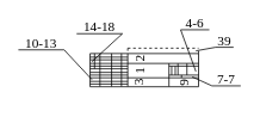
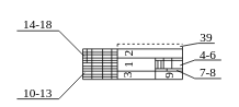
  <mxCell id="0" />
  <mxCell id="1" parent="0" />
  <mxCell id="2" value="" style="endArrow=none;html=1;" parent="1" edge="1"><mxGeometry width="50" height="50" relative="1" as="geometry"><mxPoint x="221" y="96" as="sourcePoint" /><mxPoint x="100" y="96" as="targetPoint" /></mxGeometry></mxCell>
  <mxCell id="3" value="" style="endArrow=none;html=1;fontSize=15;" edge="1" parent="1"><mxGeometry width="50" height="50" relative="1" as="geometry"><mxPoint x="100" y="96" as="sourcePoint" /><mxPoint x="100" y="59" as="targetPoint" /></mxGeometry></mxCell>
  <mxCell id="4" value="" style="endArrow=none;html=1;fontSize=15;" edge="1" parent="1"><mxGeometry width="50" height="50" relative="1" as="geometry"><mxPoint x="221" y="96" as="sourcePoint" /><mxPoint x="221" y="59" as="targetPoint" /></mxGeometry></mxCell>
  <mxCell id="5" value="" style="endArrow=none;html=1;fontSize=15;" edge="1" parent="1"><mxGeometry width="50" height="50" relative="1" as="geometry"><mxPoint x="100" y="59" as="sourcePoint" /><mxPoint x="221" y="59" as="targetPoint" /></mxGeometry></mxCell>
- <mxCell id="6" value="&lt;font face=&quot;Verdana&quot; style=&quot;font-size: 15px&quot;&gt;7-7&lt;/font&gt;" style="text;html=1;strokeColor=none;fillColor=none;align=center;verticalAlign=middle;whiteSpace=wrap;rounded=0;fontSize=15;" vertex="1" parent="1"><mxGeometry x="236" y="79" width="32" height="16" as="geometry" /></mxCell>
+ <mxCell id="6" value="&lt;font face=&quot;Verdana&quot; style=&quot;font-size: 15px&quot;&gt;7-8&lt;/font&gt;" style="text;html=1;strokeColor=none;fillColor=none;align=center;verticalAlign=middle;whiteSpace=wrap;rounded=0;fontSize=15;" vertex="1" parent="1"><mxGeometry x="236" y="79" width="32" height="16" as="geometry" /></mxCell>
  <mxCell id="7" value="" style="endArrow=none;html=1;fontSize=15;" edge="1" parent="1"><mxGeometry width="50" height="50" relative="1" as="geometry"><mxPoint x="105" y="76" as="sourcePoint" /><mxPoint x="105" y="59.003" as="targetPoint" /></mxGeometry></mxCell>
  <mxCell id="8" value="" style="endArrow=none;html=1;fontSize=15;" edge="1" parent="1"><mxGeometry width="50" height="50" relative="1" as="geometry"><mxPoint x="111" y="95.67" as="sourcePoint" /><mxPoint x="111" y="59.003" as="targetPoint" /></mxGeometry></mxCell>
  <mxCell id="9" value="" style="endArrow=none;html=1;fontSize=15;" edge="1" parent="1"><mxGeometry width="50" height="50" relative="1" as="geometry"><mxPoint x="124" y="95.67" as="sourcePoint" /><mxPoint x="124" y="59.003" as="targetPoint" /></mxGeometry></mxCell>
  <mxCell id="10" value="" style="endArrow=none;html=1;fontSize=15;" edge="1" parent="1"><mxGeometry width="50" height="50" relative="1" as="geometry"><mxPoint x="135" y="95.67" as="sourcePoint" /><mxPoint x="135" y="59.003" as="targetPoint" /></mxGeometry></mxCell>
  <mxCell id="11" value="" style="endArrow=none;html=1;fontSize=15;" edge="1" parent="1"><mxGeometry width="50" height="50" relative="1" as="geometry"><mxPoint x="142" y="95.67" as="sourcePoint" /><mxPoint x="142" y="59.003" as="targetPoint" /></mxGeometry></mxCell>
  <mxCell id="12" value="" style="endArrow=none;html=1;fontSize=15;" edge="1" parent="1"><mxGeometry width="50" height="50" relative="1" as="geometry"><mxPoint x="100" y="66" as="sourcePoint" /><mxPoint x="142" y="66" as="targetPoint" /></mxGeometry></mxCell>
  <mxCell id="13" value="" style="endArrow=none;html=1;fontSize=15;" edge="1" parent="1"><mxGeometry width="50" height="50" relative="1" as="geometry"><mxPoint x="100" y="76" as="sourcePoint" /><mxPoint x="142" y="76" as="targetPoint" /></mxGeometry></mxCell>
  <mxCell id="14" value="" style="endArrow=none;html=1;fontSize=15;" edge="1" parent="1"><mxGeometry width="50" height="50" relative="1" as="geometry"><mxPoint x="188.01" y="73" as="sourcePoint" /><mxPoint x="221.01" y="73" as="targetPoint" /></mxGeometry></mxCell>
  <mxCell id="15" value="" style="endArrow=none;html=1;fontSize=15;" edge="1" parent="1"><mxGeometry width="50" height="50" relative="1" as="geometry"><mxPoint x="100" y="86" as="sourcePoint" /><mxPoint x="221" y="86" as="targetPoint" /></mxGeometry></mxCell>
  <mxCell id="16" value="" style="endArrow=none;html=1;fontSize=15;" edge="1" parent="1"><mxGeometry width="50" height="50" relative="1" as="geometry"><mxPoint x="188" y="95.67" as="sourcePoint" /><mxPoint x="188" y="70" as="targetPoint" /></mxGeometry></mxCell>
  <mxCell id="17" value="" style="endArrow=none;html=1;fontSize=15;" edge="1" parent="1"><mxGeometry width="50" height="50" relative="1" as="geometry"><mxPoint x="198" y="83" as="sourcePoint" /><mxPoint x="198" y="70" as="targetPoint" /></mxGeometry></mxCell>
  <mxCell id="18" value="" style="endArrow=none;html=1;fontSize=15;" edge="1" parent="1"><mxGeometry width="50" height="50" relative="1" as="geometry"><mxPoint x="208" y="83" as="sourcePoint" /><mxPoint x="208" y="70" as="targetPoint" /></mxGeometry></mxCell>
  <mxCell id="19" value="" style="endArrow=none;html=1;fontSize=15;" edge="1" parent="1"><mxGeometry width="50" height="50" relative="1" as="geometry"><mxPoint x="100" y="63" as="sourcePoint" /><mxPoint x="142" y="63" as="targetPoint" /></mxGeometry></mxCell>
  <mxCell id="20" value="" style="endArrow=none;html=1;fontSize=15;" edge="1" parent="1"><mxGeometry width="50" height="50" relative="1" as="geometry"><mxPoint x="100" y="70" as="sourcePoint" /><mxPoint x="221" y="70" as="targetPoint" /></mxGeometry></mxCell>
  <mxCell id="21" value="" style="endArrow=none;html=1;fontSize=15;" edge="1" parent="1"><mxGeometry width="50" height="50" relative="1" as="geometry"><mxPoint x="100" y="73" as="sourcePoint" /><mxPoint x="142" y="73" as="targetPoint" /></mxGeometry></mxCell>
  <mxCell id="22" value="" style="endArrow=none;html=1;fontSize=15;" edge="1" parent="1"><mxGeometry width="50" height="50" relative="1" as="geometry"><mxPoint x="100" y="80" as="sourcePoint" /><mxPoint x="142" y="80" as="targetPoint" /></mxGeometry></mxCell>
  <mxCell id="23" value="" style="endArrow=none;html=1;fontSize=15;" edge="1" parent="1"><mxGeometry width="50" height="50" relative="1" as="geometry"><mxPoint x="100" y="83" as="sourcePoint" /><mxPoint x="142" y="83" as="targetPoint" /></mxGeometry></mxCell>
  <mxCell id="24" value="" style="endArrow=none;html=1;fontSize=15;" edge="1" parent="1"><mxGeometry width="50" height="50" relative="1" as="geometry"><mxPoint x="100" y="90" as="sourcePoint" /><mxPoint x="142" y="90" as="targetPoint" /></mxGeometry></mxCell>
  <mxCell id="25" value="" style="endArrow=none;html=1;fontSize=15;" edge="1" parent="1"><mxGeometry width="50" height="50" relative="1" as="geometry"><mxPoint x="100" y="93" as="sourcePoint" /><mxPoint x="142" y="93" as="targetPoint" /></mxGeometry></mxCell>
  <mxCell id="26" value="&lt;font face=&quot;Verdana&quot; style=&quot;font-size: 15px;&quot;&gt;2&lt;/font&gt;" style="text;html=1;strokeColor=none;fillColor=none;align=center;verticalAlign=middle;whiteSpace=wrap;rounded=0;fontSize=15;rotation=-90;" vertex="1" parent="1"><mxGeometry x="149.25" y="53.75" width="9.5" height="21.5" as="geometry" /></mxCell>
  <mxCell id="27" value="&lt;font face=&quot;Verdana&quot; style=&quot;font-size: 15px;&quot;&gt;1&lt;/font&gt;" style="text;html=1;strokeColor=none;fillColor=none;align=center;verticalAlign=middle;whiteSpace=wrap;rounded=0;fontSize=15;rotation=-90;" vertex="1" parent="1"><mxGeometry x="150.81" y="67.07" width="6.5" height="22.88" as="geometry" /></mxCell>
  <mxCell id="28" value="&lt;font face=&quot;Verdana&quot; style=&quot;font-size: 15px;&quot;&gt;3&lt;/font&gt;" style="text;html=1;strokeColor=none;fillColor=none;align=center;verticalAlign=middle;whiteSpace=wrap;rounded=0;fontSize=15;rotation=-90;" vertex="1" parent="1"><mxGeometry x="150.53" y="80.35" width="8" height="22.06" as="geometry" /></mxCell>
  <mxCell id="29" value="&lt;font face=&quot;Verdana&quot; style=&quot;font-size: 15px;&quot;&gt;9&lt;/font&gt;" style="text;html=1;strokeColor=none;fillColor=none;align=center;verticalAlign=middle;whiteSpace=wrap;rounded=0;fontSize=15;rotation=-90;" vertex="1" parent="1"><mxGeometry x="200.16" y="75.6" width="8.7" height="31.5" as="geometry" /></mxCell>
  <mxCell id="30" value="" style="endArrow=none;html=1;fontSize=15;entryX=0;entryY=1;entryDx=0;entryDy=0;exitX=1;exitY=1;exitDx=0;exitDy=0;" edge="1" parent="1" source="6" target="6"><mxGeometry width="50" height="50" relative="1" as="geometry"><mxPoint x="51.75" y="69" as="sourcePoint" /><mxPoint x="101.75" y="19" as="targetPoint" /></mxGeometry></mxCell>
- <mxCell id="31" value="&lt;font face=&quot;Verdana&quot; style=&quot;font-size: 15px&quot;&gt;14-18&lt;/font&gt;" style="text;html=1;strokeColor=none;fillColor=none;align=center;verticalAlign=middle;whiteSpace=wrap;rounded=0;fontSize=15;" vertex="1" parent="1"><mxGeometry x="85" y="20.87" width="51" height="16" as="geometry" /></mxCell>
+ <mxCell id="31" value="&lt;font face=&quot;Verdana&quot; style=&quot;font-size: 15px&quot;&gt;14-18&lt;/font&gt;" style="text;html=1;strokeColor=none;fillColor=none;align=center;verticalAlign=middle;whiteSpace=wrap;rounded=0;fontSize=15;" vertex="1" parent="1"><mxGeometry x="20" y="20.87" width="51" height="16" as="geometry" /></mxCell>
  <mxCell id="32" value="" style="endArrow=none;html=1;fontSize=15;entryX=0;entryY=1;entryDx=0;entryDy=0;exitX=1;exitY=1;exitDx=0;exitDy=0;" edge="1" parent="1" source="31" target="31"><mxGeometry width="50" height="50" relative="1" as="geometry"><mxPoint x="-30" y="47.87" as="sourcePoint" /><mxPoint x="20" y="-2.13" as="targetPoint" /></mxGeometry></mxCell>
  <mxCell id="33" value="" style="endArrow=none;html=1;fontSize=15;entryX=1;entryY=1;entryDx=0;entryDy=0;" edge="1" parent="1" target="31"><mxGeometry width="50" height="50" relative="1" as="geometry"><mxPoint x="102" y="68" as="sourcePoint" /><mxPoint x="77" y="71" as="targetPoint" /></mxGeometry></mxCell>
- <mxCell id="34" value="&lt;font face=&quot;Verdana&quot; style=&quot;font-size: 15px;&quot;&gt;10-13&lt;/font&gt;" style="text;html=1;strokeColor=none;fillColor=none;align=center;verticalAlign=middle;whiteSpace=wrap;rounded=0;fontSize=15;" vertex="1" parent="1"><mxGeometry x="20" y="38.87" width="51" height="16" as="geometry" /></mxCell>
+ <mxCell id="34" value="&lt;font face=&quot;Verdana&quot; style=&quot;font-size: 15px;&quot;&gt;10-13&lt;/font&gt;" style="text;html=1;strokeColor=none;fillColor=none;align=center;verticalAlign=middle;whiteSpace=wrap;rounded=0;fontSize=15;" vertex="1" parent="1"><mxGeometry x="20" y="103.87" width="51" height="16" as="geometry" /></mxCell>
  <mxCell id="35" value="" style="endArrow=none;html=1;fontSize=15;entryX=0;entryY=1;entryDx=0;entryDy=0;exitX=1;exitY=1;exitDx=0;exitDy=0;" edge="1" parent="1" source="34" target="34"><mxGeometry width="50" height="50" relative="1" as="geometry"><mxPoint x="-30" y="66.21" as="sourcePoint" /><mxPoint x="20" y="16.21" as="targetPoint" /></mxGeometry></mxCell>
  <mxCell id="36" value="" style="endArrow=none;html=1;fontSize=15;entryX=1;entryY=1;entryDx=0;entryDy=0;" edge="1" parent="1" target="34"><mxGeometry width="50" height="50" relative="1" as="geometry"><mxPoint x="102" y="88" as="sourcePoint" /><mxPoint x="77" y="89.34" as="targetPoint" /></mxGeometry></mxCell>
  <mxCell id="37" value="" style="endArrow=none;html=1;fontSize=15;entryX=0;entryY=1;entryDx=0;entryDy=0;" edge="1" parent="1" target="6"><mxGeometry width="50" height="50" relative="1" as="geometry"><mxPoint x="214" y="85" as="sourcePoint" /><mxPoint x="174" y="6" as="targetPoint" /></mxGeometry></mxCell>
  <mxCell id="38" value="" style="endArrow=none;html=1;fontSize=15;" edge="1" parent="1"><mxGeometry width="50" height="50" relative="1" as="geometry"><mxPoint x="188.01" y="83" as="sourcePoint" /><mxPoint x="221.01" y="83" as="targetPoint" /></mxGeometry></mxCell>
  <mxCell id="39" value="" style="endArrow=none;html=1;fontSize=15;" edge="1" parent="1"><mxGeometry width="50" height="50" relative="1" as="geometry"><mxPoint x="191" y="83" as="sourcePoint" /><mxPoint x="191" y="73" as="targetPoint" /></mxGeometry></mxCell>
  <mxCell id="40" value="" style="endArrow=none;html=1;fontSize=15;" edge="1" parent="1"><mxGeometry width="50" height="50" relative="1" as="geometry"><mxPoint x="195" y="83" as="sourcePoint" /><mxPoint x="195" y="73" as="targetPoint" /></mxGeometry></mxCell>
  <mxCell id="41" value="" style="endArrow=none;html=1;fontSize=15;" edge="1" parent="1"><mxGeometry width="50" height="50" relative="1" as="geometry"><mxPoint x="202" y="86" as="sourcePoint" /><mxPoint x="202" y="83" as="targetPoint" /></mxGeometry></mxCell>
- <mxCell id="42" value="&lt;font face=&quot;Verdana&quot; style=&quot;font-size: 15px&quot;&gt;4-6&lt;/font&gt;" style="text;html=1;strokeColor=none;fillColor=none;align=center;verticalAlign=middle;whiteSpace=wrap;rounded=0;fontSize=15;" vertex="1" parent="1"><mxGeometry x="201" y="16.5" width="32" height="16" as="geometry" /></mxCell>
+ <mxCell id="42" value="&lt;font face=&quot;Verdana&quot; style=&quot;font-size: 15px&quot;&gt;4-6&lt;/font&gt;" style="text;html=1;strokeColor=none;fillColor=none;align=center;verticalAlign=middle;whiteSpace=wrap;rounded=0;fontSize=15;" vertex="1" parent="1"><mxGeometry x="236" y="56.5" width="32" height="16" as="geometry" /></mxCell>
  <mxCell id="43" value="" style="endArrow=none;html=1;fontSize=15;entryX=0;entryY=1;entryDx=0;entryDy=0;exitX=1;exitY=1;exitDx=0;exitDy=0;" edge="1" parent="1" source="42" target="42"><mxGeometry width="50" height="50" relative="1" as="geometry"><mxPoint x="12.75" y="60" as="sourcePoint" /><mxPoint x="62.75" y="10" as="targetPoint" /></mxGeometry></mxCell>
  <mxCell id="44" value="" style="endArrow=none;html=1;fontSize=15;entryX=0;entryY=1;entryDx=0;entryDy=0;" edge="1" parent="1" target="42"><mxGeometry width="50" height="50" relative="1" as="geometry"><mxPoint x="218" y="79" as="sourcePoint" /><mxPoint x="135" y="-3" as="targetPoint" /></mxGeometry></mxCell>
  <mxCell id="45" value="" style="endArrow=none;html=1;fontSize=15;dashed=1;" edge="1" parent="1"><mxGeometry width="50" height="50" relative="1" as="geometry"><mxPoint x="142" y="53" as="sourcePoint" /><mxPoint x="221" y="53" as="targetPoint" /></mxGeometry></mxCell>
  <mxCell id="46" value="" style="endArrow=none;html=1;fontSize=15;dashed=1;" edge="1" parent="1"><mxGeometry width="50" height="50" relative="1" as="geometry"><mxPoint x="142" y="53" as="sourcePoint" /><mxPoint x="142" y="59" as="targetPoint" /></mxGeometry></mxCell>
  <mxCell id="47" value="" style="endArrow=none;html=1;fontSize=15;dashed=1;" edge="1" parent="1"><mxGeometry width="50" height="50" relative="1" as="geometry"><mxPoint x="221" y="59" as="sourcePoint" /><mxPoint x="221" y="53" as="targetPoint" /></mxGeometry></mxCell>
  <mxCell id="48" value="&lt;font face=&quot;Verdana&quot; style=&quot;font-size: 15px&quot;&gt;39&lt;/font&gt;" style="text;html=1;strokeColor=none;fillColor=none;align=center;verticalAlign=middle;whiteSpace=wrap;rounded=0;fontSize=15;" vertex="1" parent="1"><mxGeometry x="240" y="36" width="20" height="16" as="geometry" /></mxCell>
  <mxCell id="49" value="" style="endArrow=none;html=1;fontSize=15;entryX=0;entryY=1;entryDx=0;entryDy=0;exitX=1;exitY=1;exitDx=0;exitDy=0;" edge="1" parent="1" source="48" target="48"><mxGeometry width="50" height="50" relative="1" as="geometry"><mxPoint x="-30.25" y="59" as="sourcePoint" /><mxPoint x="19.75" y="9" as="targetPoint" /></mxGeometry></mxCell>
  <mxCell id="50" value="" style="endArrow=none;html=1;fontSize=15;entryX=0;entryY=1;entryDx=0;entryDy=0;" edge="1" parent="1" target="48"><mxGeometry width="50" height="50" relative="1" as="geometry"><mxPoint x="218" y="56" as="sourcePoint" /><mxPoint x="92" y="-3" as="targetPoint" /></mxGeometry></mxCell>
